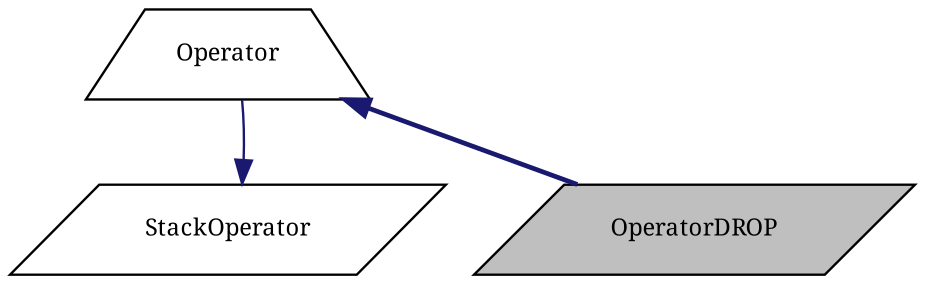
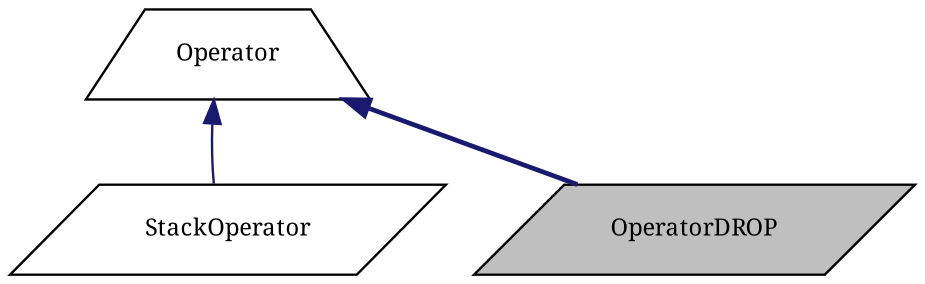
  digraph {
    fontname="Noto Serif"
    node [color=black fillcolor=white fontname="Noto Serif" fontsize=10 shape=parallelogram style=filled]
    edge [color=midnightblue dir=back fontname="Noto Serif" fontsize=10 labelfontname=Helvetica labelfontsize=10]
    n1 [fillcolor=grey75 fontcolor=black height=0.2 label=OperatorDROP width=0.4]
    n2 [height=0.2 label=StackOperator width=0.4]
    n3 [height=0.2 label=Operator shape=trapezium width=0.4]
    n3 -> n1 [style=bold]
-   n2 -> n3 [style=solid]
+   n3 -> n2 [style=solid]
  }
